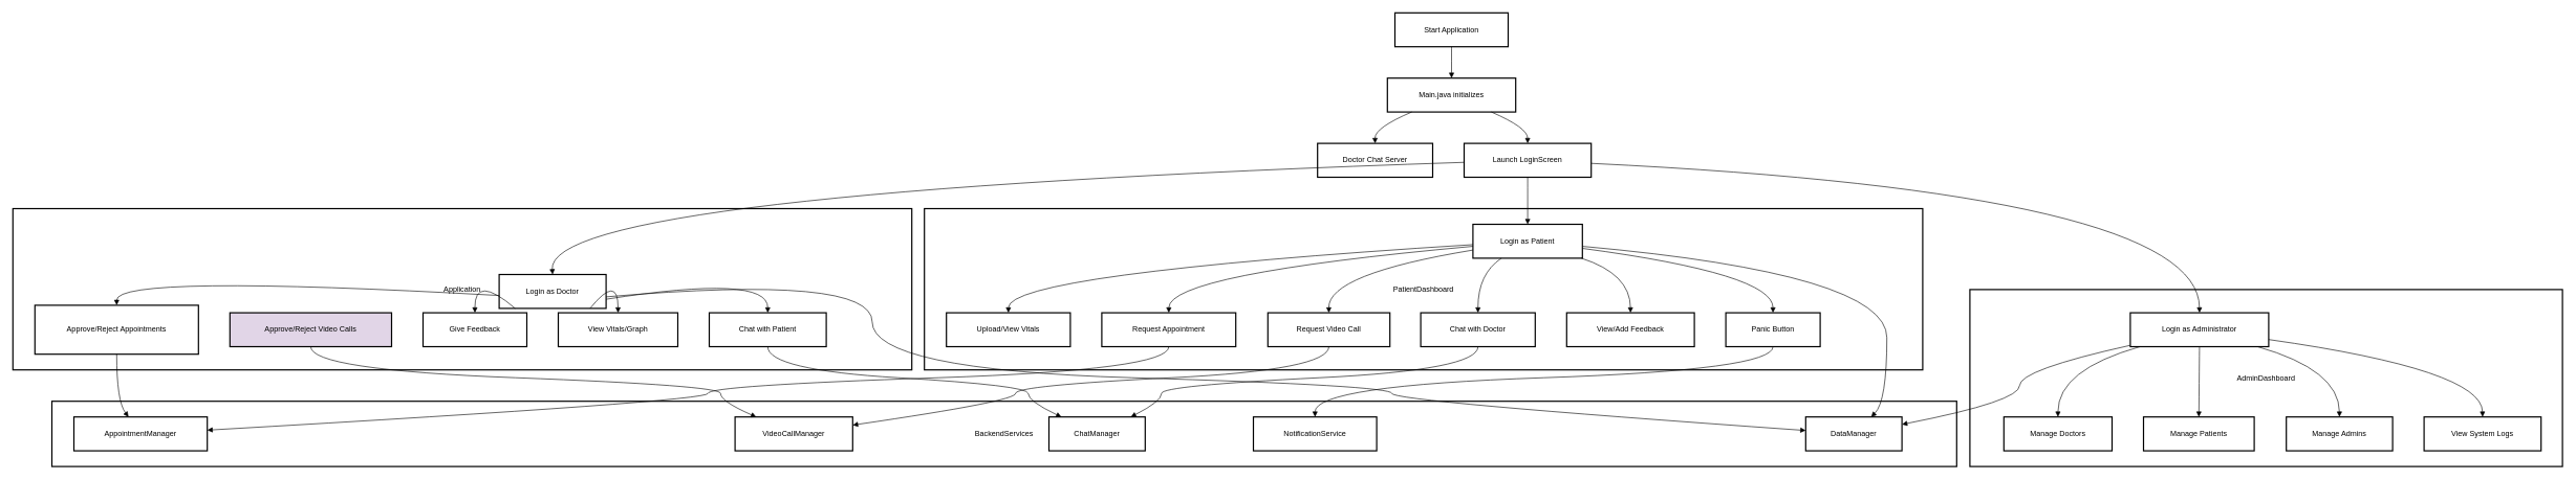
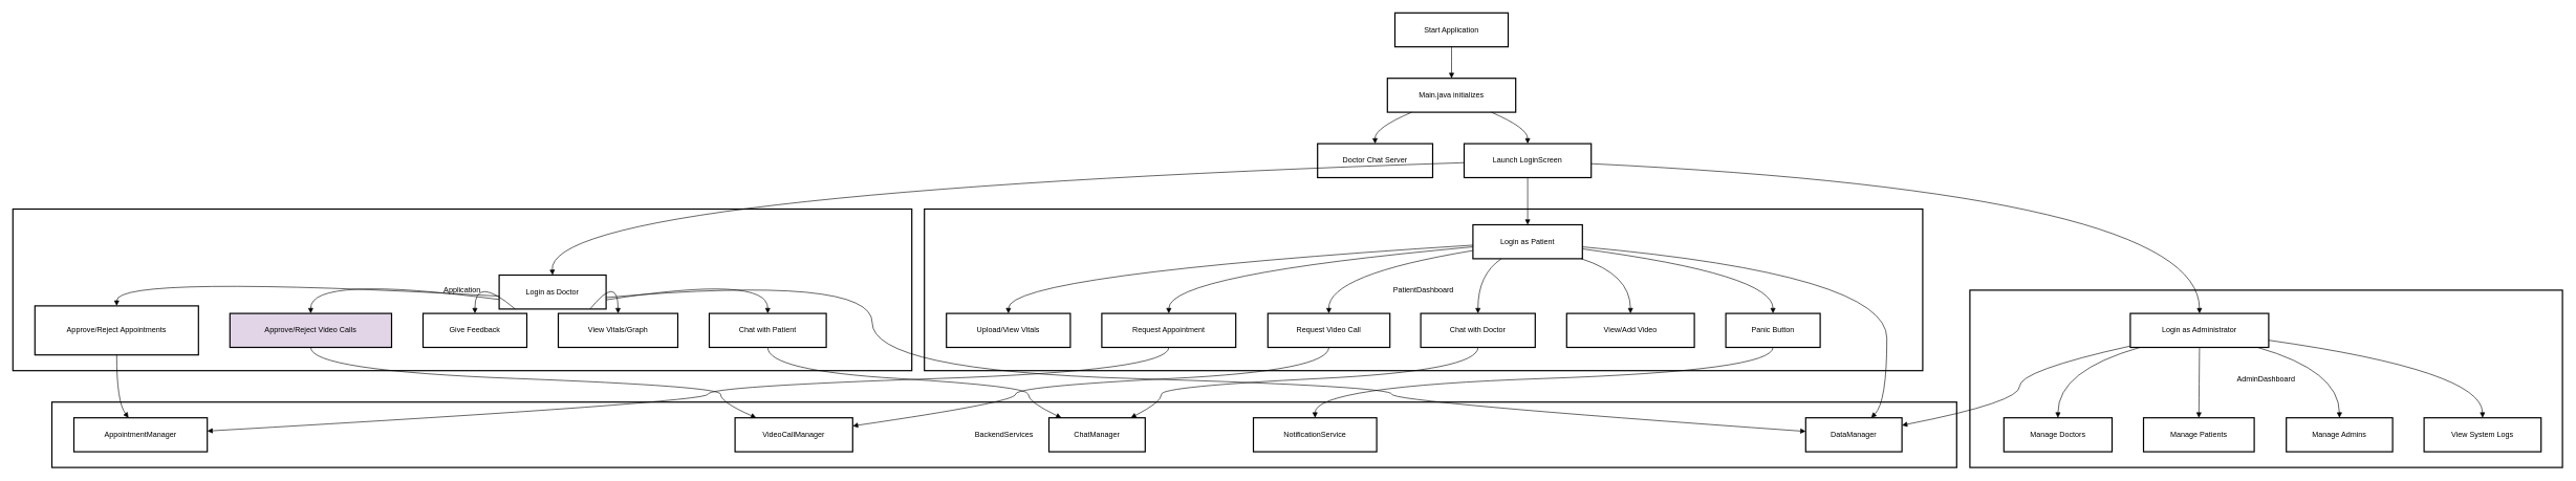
  <mxCell id="0" />
  <mxCell id="1" parent="0" />
  <mxCell id="2" value="BackendServices" style="whiteSpace=wrap;strokeWidth=2;" vertex="1" parent="1"><mxGeometry x="82" y="639" width="3028" height="104" as="geometry" /></mxCell>
  <mxCell id="3" value="AdminDashboard" style="whiteSpace=wrap;strokeWidth=2;" vertex="1" parent="1"><mxGeometry x="3131" y="461" width="942" height="282" as="geometry" /></mxCell>
  <mxCell id="4" value="Application" style="whiteSpace=wrap;strokeWidth=2;" vertex="1" parent="1"><mxGeometry x="20" y="332" width="1429" height="257" as="geometry" /></mxCell>
  <mxCell id="5" value="PatientDashboard" style="whiteSpace=wrap;strokeWidth=2;" vertex="1" parent="1"><mxGeometry x="1469" y="332" width="1587" height="257" as="geometry" /></mxCell>
  <mxCell id="6" value="Start Application" style="whiteSpace=wrap;strokeWidth=2;" vertex="1" parent="1"><mxGeometry x="2217" y="20" width="180" height="54" as="geometry" /></mxCell>
  <mxCell id="7" value="Main.java initializes" style="whiteSpace=wrap;strokeWidth=2;" vertex="1" parent="1"><mxGeometry x="2205" y="124" width="204" height="54" as="geometry" /></mxCell>
  <mxCell id="8" value="Doctor Chat Server" style="whiteSpace=wrap;strokeWidth=2;" vertex="1" parent="1"><mxGeometry x="2094" y="228" width="183" height="54" as="geometry" /></mxCell>
  <mxCell id="9" value="Launch LoginScreen" style="whiteSpace=wrap;strokeWidth=2;" vertex="1" parent="1"><mxGeometry x="2327" y="228" width="202" height="54" as="geometry" /></mxCell>
  <mxCell id="10" value="Login as Patient" style="whiteSpace=wrap;strokeWidth=2;" vertex="1" parent="1"><mxGeometry x="2341" y="357" width="174" height="54" as="geometry" /></mxCell>
  <mxCell id="11" value="Login as Doctor" style="whiteSpace=wrap;strokeWidth=2;" vertex="1" parent="1"><mxGeometry x="793" y="437" width="170" height="54" as="geometry" /></mxCell>
  <mxCell id="12" value="Login as Administrator" style="whiteSpace=wrap;strokeWidth=2;" vertex="1" parent="1"><mxGeometry x="3386" y="498" width="220" height="54" as="geometry" /></mxCell>
  <mxCell id="13" value="Upload/View Vitals" style="whiteSpace=wrap;strokeWidth=2;" vertex="1" parent="1"><mxGeometry x="1504" y="498" width="197" height="54" as="geometry" /></mxCell>
  <mxCell id="14" value="Request Appointment" style="whiteSpace=wrap;strokeWidth=2;" vertex="1" parent="1"><mxGeometry x="1751" y="498" width="213" height="54" as="geometry" /></mxCell>
  <mxCell id="15" value="Request Video Call" style="whiteSpace=wrap;strokeWidth=2;" vertex="1" parent="1"><mxGeometry x="2015" y="498" width="194" height="54" as="geometry" /></mxCell>
  <mxCell id="16" value="Panic Button" style="whiteSpace=wrap;strokeWidth=2;" vertex="1" parent="1"><mxGeometry x="2743" y="498" width="150" height="54" as="geometry" /></mxCell>
- <mxCell id="17" value="View/Add Feedback" style="whiteSpace=wrap;strokeWidth=2;" vertex="1" parent="1"><mxGeometry x="2490" y="498" width="203" height="54" as="geometry" /></mxCell>
+ <mxCell id="17" value="View/Add Video" style="whiteSpace=wrap;strokeWidth=2;" vertex="1" parent="1"><mxGeometry x="2490" y="498" width="203" height="54" as="geometry" /></mxCell>
  <mxCell id="18" value="Chat with Doctor" style="whiteSpace=wrap;strokeWidth=2;" vertex="1" parent="1"><mxGeometry x="2258" y="498" width="182" height="54" as="geometry" /></mxCell>
  <mxCell id="19" value="Approve/Reject Appointments" style="whiteSpace=wrap;strokeWidth=2;" vertex="1" parent="1"><mxGeometry x="55" y="486" width="260" height="78" as="geometry" /></mxCell>
  <mxCell id="20" value="Approve/Reject Video Calls" style="whiteSpace=wrap;strokeWidth=2;fillColor=#e1d5e7;" vertex="1" parent="1"><mxGeometry x="365" y="498" width="257" height="54" as="geometry" /></mxCell>
  <mxCell id="21" value="Give Feedback" style="whiteSpace=wrap;strokeWidth=2;" vertex="1" parent="1"><mxGeometry x="672" y="498" width="165" height="54" as="geometry" /></mxCell>
  <mxCell id="22" value="View Vitals/Graph" style="whiteSpace=wrap;strokeWidth=2;" vertex="1" parent="1"><mxGeometry x="887" y="498" width="190" height="54" as="geometry" /></mxCell>
  <mxCell id="23" value="Chat with Patient" style="whiteSpace=wrap;strokeWidth=2;" vertex="1" parent="1"><mxGeometry x="1127" y="498" width="186" height="54" as="geometry" /></mxCell>
  <mxCell id="24" value="Manage Doctors" style="whiteSpace=wrap;strokeWidth=2;" vertex="1" parent="1"><mxGeometry x="3185" y="664" width="172" height="54" as="geometry" /></mxCell>
  <mxCell id="25" value="Manage Patients" style="whiteSpace=wrap;strokeWidth=2;" vertex="1" parent="1"><mxGeometry x="3407" y="664" width="176" height="54" as="geometry" /></mxCell>
  <mxCell id="26" value="Manage Admins" style="whiteSpace=wrap;strokeWidth=2;" vertex="1" parent="1"><mxGeometry x="3634" y="664" width="169" height="54" as="geometry" /></mxCell>
  <mxCell id="27" value="View System Logs" style="whiteSpace=wrap;strokeWidth=2;" vertex="1" parent="1"><mxGeometry x="3853" y="664" width="186" height="54" as="geometry" /></mxCell>
  <mxCell id="28" value="AppointmentManager" style="whiteSpace=wrap;strokeWidth=2;" vertex="1" parent="1"><mxGeometry x="117" y="664" width="212" height="54" as="geometry" /></mxCell>
  <mxCell id="29" value="VideoCallManager" style="whiteSpace=wrap;strokeWidth=2;" vertex="1" parent="1"><mxGeometry x="1168" y="664" width="187" height="54" as="geometry" /></mxCell>
  <mxCell id="30" value="ChatManager" style="whiteSpace=wrap;strokeWidth=2;" vertex="1" parent="1"><mxGeometry x="1667" y="664" width="153" height="54" as="geometry" /></mxCell>
  <mxCell id="31" value="NotificationService" style="whiteSpace=wrap;strokeWidth=2;" vertex="1" parent="1"><mxGeometry x="1992" y="664" width="196" height="54" as="geometry" /></mxCell>
  <mxCell id="32" value="DataManager" style="whiteSpace=wrap;strokeWidth=2;" vertex="1" parent="1"><mxGeometry x="2870" y="664" width="153" height="54" as="geometry" /></mxCell>
  <mxCell id="33" value="" style="curved=1;startArrow=none;endArrow=block;exitX=0.5;exitY=1;entryX=0.5;entryY=0;rounded=0;" edge="1" parent="1" source="6" target="7"><mxGeometry relative="1" as="geometry"><Array as="points" /></mxGeometry></mxCell>
  <mxCell id="34" value="" style="curved=1;startArrow=none;endArrow=block;exitX=0.19;exitY=1;entryX=0.5;entryY=0;rounded=0;" edge="1" parent="1" source="7" target="8"><mxGeometry relative="1" as="geometry"><Array as="points"><mxPoint x="2185" y="203" /></Array></mxGeometry></mxCell>
  <mxCell id="35" value="" style="curved=1;startArrow=none;endArrow=block;exitX=0.81;exitY=1;entryX=0.5;entryY=0;rounded=0;" edge="1" parent="1" source="7" target="9"><mxGeometry relative="1" as="geometry"><Array as="points"><mxPoint x="2428" y="203" /></Array></mxGeometry></mxCell>
  <mxCell id="36" value="" style="curved=1;startArrow=none;endArrow=block;exitX=0.5;exitY=1;entryX=0.5;entryY=0;rounded=0;" edge="1" parent="1" source="9" target="10"><mxGeometry relative="1" as="geometry"><Array as="points" /></mxGeometry></mxCell>
  <mxCell id="37" value="" style="curved=1;startArrow=none;endArrow=block;exitX=0;exitY=0.56;entryX=0.5;entryY=0;rounded=0;" edge="1" parent="1" source="9" target="11"><mxGeometry relative="1" as="geometry"><Array as="points"><mxPoint x="868" y="307" /></Array></mxGeometry></mxCell>
  <mxCell id="38" value="" style="curved=1;startArrow=none;endArrow=block;exitX=1;exitY=0.59;entryX=0.5;entryY=0;rounded=0;" edge="1" parent="1" source="9" target="12"><mxGeometry relative="1" as="geometry"><Array as="points"><mxPoint x="3495" y="307" /></Array></mxGeometry></mxCell>
  <mxCell id="39" value="" style="curved=1;startArrow=none;endArrow=block;exitX=0;exitY=0.6;entryX=0.5;entryY=0;rounded=0;" edge="1" parent="1" source="10" target="13"><mxGeometry relative="1" as="geometry"><Array as="points"><mxPoint x="1603" y="436" /></Array></mxGeometry></mxCell>
  <mxCell id="40" value="" style="curved=1;startArrow=none;endArrow=block;exitX=0;exitY=0.65;entryX=0.5;entryY=0;rounded=0;" edge="1" parent="1" source="10" target="14"><mxGeometry relative="1" as="geometry"><Array as="points"><mxPoint x="1858" y="436" /></Array></mxGeometry></mxCell>
  <mxCell id="41" value="" style="curved=1;startArrow=none;endArrow=block;exitX=0;exitY=0.76;entryX=0.5;entryY=0;rounded=0;" edge="1" parent="1" source="10" target="15"><mxGeometry relative="1" as="geometry"><Array as="points"><mxPoint x="2111" y="436" /></Array></mxGeometry></mxCell>
  <mxCell id="42" value="" style="curved=1;startArrow=none;endArrow=block;exitX=1;exitY=0.71;entryX=0.5;entryY=0;rounded=0;" edge="1" parent="1" source="10" target="16"><mxGeometry relative="1" as="geometry"><Array as="points"><mxPoint x="2818" y="436" /></Array></mxGeometry></mxCell>
  <mxCell id="43" value="" style="curved=1;startArrow=none;endArrow=block;exitX=0.99;exitY=1;entryX=0.5;entryY=0;rounded=0;" edge="1" parent="1" source="10" target="17"><mxGeometry relative="1" as="geometry"><Array as="points"><mxPoint x="2591" y="436" /></Array></mxGeometry></mxCell>
  <mxCell id="44" value="" style="curved=1;startArrow=none;endArrow=block;exitX=0.26;exitY=1;entryX=0.5;entryY=0;rounded=0;" edge="1" parent="1" source="10" target="18"><mxGeometry relative="1" as="geometry"><Array as="points"><mxPoint x="2349" y="436" /></Array></mxGeometry></mxCell>
  <mxCell id="45" value="" style="curved=1;startArrow=none;endArrow=block;exitX=0;exitY=0.62;entryX=0.5;entryY=0;rounded=0;" edge="1" parent="1" source="11" target="19"><mxGeometry relative="1" as="geometry"><Array as="points"><mxPoint x="185" y="436" /></Array></mxGeometry></mxCell>
+ <mxCell id="46" value="" style="curved=1;startArrow=none;endArrow=block;exitX=0;exitY=0.72;entryX=0.5;entryY=0;rounded=0;" edge="1" parent="1" source="11" target="20"><mxGeometry relative="1" as="geometry"><Array as="points"><mxPoint x="493" y="436" /></Array></mxGeometry></mxCell>
  <mxCell id="47" value="" style="curved=1;startArrow=none;endArrow=block;exitX=0.15;exitY=1;entryX=0.5;entryY=0;rounded=0;" edge="1" parent="1" source="11" target="21"><mxGeometry relative="1" as="geometry"><Array as="points"><mxPoint x="754" y="436" /></Array></mxGeometry></mxCell>
  <mxCell id="48" value="" style="curved=1;startArrow=none;endArrow=block;exitX=0.85;exitY=1;entryX=0.5;entryY=0;rounded=0;" edge="1" parent="1" source="11" target="22"><mxGeometry relative="1" as="geometry"><Array as="points"><mxPoint x="982" y="436" /></Array></mxGeometry></mxCell>
  <mxCell id="49" value="" style="curved=1;startArrow=none;endArrow=block;exitX=1;exitY=0.73;entryX=0.5;entryY=0;rounded=0;" edge="1" parent="1" source="11" target="23"><mxGeometry relative="1" as="geometry"><Array as="points"><mxPoint x="1220" y="436" /></Array></mxGeometry></mxCell>
  <mxCell id="50" value="" style="curved=1;startArrow=none;endArrow=block;exitX=0.07;exitY=1;entryX=0.5;entryY=0;rounded=0;" edge="1" parent="1" source="12" target="24"><mxGeometry relative="1" as="geometry"><Array as="points"><mxPoint x="3271" y="589" /></Array></mxGeometry></mxCell>
  <mxCell id="51" value="" style="curved=1;startArrow=none;endArrow=block;exitX=0.5;exitY=1;entryX=0.5;entryY=0;rounded=0;" edge="1" parent="1" source="12" target="25"><mxGeometry relative="1" as="geometry"><Array as="points" /></mxGeometry></mxCell>
  <mxCell id="52" value="" style="curved=1;startArrow=none;endArrow=block;exitX=0.92;exitY=1;entryX=0.5;entryY=0;rounded=0;" edge="1" parent="1" source="12" target="26"><mxGeometry relative="1" as="geometry"><Array as="points"><mxPoint x="3718" y="589" /></Array></mxGeometry></mxCell>
  <mxCell id="53" value="" style="curved=1;startArrow=none;endArrow=block;exitX=1;exitY=0.79;entryX=0.5;entryY=0;rounded=0;" edge="1" parent="1" source="12" target="27"><mxGeometry relative="1" as="geometry"><Array as="points"><mxPoint x="3945" y="589" /></Array></mxGeometry></mxCell>
  <mxCell id="54" value="" style="curved=1;startArrow=none;endArrow=block;exitX=0.5;exitY=1;entryX=1;entryY=0.39;rounded=0;" edge="1" parent="1" source="14" target="28"><mxGeometry relative="1" as="geometry"><Array as="points"><mxPoint x="1858" y="589" /><mxPoint x="1125" y="614" /><mxPoint x="1125" y="639" /></Array></mxGeometry></mxCell>
  <mxCell id="55" value="" style="curved=1;startArrow=none;endArrow=block;exitX=0.5;exitY=1;entryX=0.41;entryY=0;rounded=0;" edge="1" parent="1" source="19" target="28"><mxGeometry relative="1" as="geometry"><Array as="points"><mxPoint x="185" y="639" /></Array></mxGeometry></mxCell>
  <mxCell id="56" value="" style="curved=1;startArrow=none;endArrow=block;exitX=0.5;exitY=1;entryX=1;entryY=0.24;rounded=0;" edge="1" parent="1" source="15" target="29"><mxGeometry relative="1" as="geometry"><Array as="points"><mxPoint x="2111" y="589" /><mxPoint x="1614" y="614" /><mxPoint x="1614" y="639" /></Array></mxGeometry></mxCell>
  <mxCell id="57" value="" style="curved=1;startArrow=none;endArrow=block;exitX=0.5;exitY=1;entryX=0.18;entryY=0;rounded=0;" edge="1" parent="1" source="20" target="29"><mxGeometry relative="1" as="geometry"><Array as="points"><mxPoint x="493" y="589" /><mxPoint x="1145" y="614" /><mxPoint x="1145" y="639" /></Array></mxGeometry></mxCell>
  <mxCell id="58" value="" style="curved=1;startArrow=none;endArrow=block;exitX=0.5;exitY=1;entryX=0.85;entryY=0;rounded=0;" edge="1" parent="1" source="18" target="30"><mxGeometry relative="1" as="geometry"><Array as="points"><mxPoint x="2349" y="589" /><mxPoint x="1846" y="614" /><mxPoint x="1846" y="639" /></Array></mxGeometry></mxCell>
  <mxCell id="59" value="" style="curved=1;startArrow=none;endArrow=block;exitX=0.5;exitY=1;entryX=0.13;entryY=0;rounded=0;" edge="1" parent="1" source="23" target="30"><mxGeometry relative="1" as="geometry"><Array as="points"><mxPoint x="1220" y="589" /><mxPoint x="1634" y="614" /><mxPoint x="1634" y="639" /></Array></mxGeometry></mxCell>
  <mxCell id="60" value="" style="curved=1;startArrow=none;endArrow=block;exitX=0.5;exitY=1;entryX=0.5;entryY=0;rounded=0;" edge="1" parent="1" source="16" target="31"><mxGeometry relative="1" as="geometry"><Array as="points"><mxPoint x="2818" y="589" /><mxPoint x="2090" y="614" /></Array></mxGeometry></mxCell>
  <mxCell id="61" value="" style="curved=1;startArrow=none;endArrow=block;exitX=1;exitY=0.65;entryX=0.68;entryY=0;rounded=0;" edge="1" parent="1" source="10" target="32"><mxGeometry relative="1" as="geometry"><Array as="points"><mxPoint x="2999" y="436" /><mxPoint x="2999" y="639" /></Array></mxGeometry></mxCell>
  <mxCell id="62" value="" style="curved=1;startArrow=none;endArrow=block;exitX=1;exitY=0.66;entryX=0;entryY=0.4;rounded=0;" edge="1" parent="1" source="11" target="32"><mxGeometry relative="1" as="geometry"><Array as="points"><mxPoint x="1386" y="436" /><mxPoint x="1386" y="589" /><mxPoint x="2212" y="614" /><mxPoint x="2212" y="639" /></Array></mxGeometry></mxCell>
  <mxCell id="63" value="" style="curved=1;startArrow=none;endArrow=block;exitX=0;exitY=0.96;entryX=1;entryY=0.22;rounded=0;" edge="1" parent="1" source="12" target="32"><mxGeometry relative="1" as="geometry"><Array as="points"><mxPoint x="3210" y="589" /><mxPoint x="3210" y="639" /></Array></mxGeometry></mxCell>
